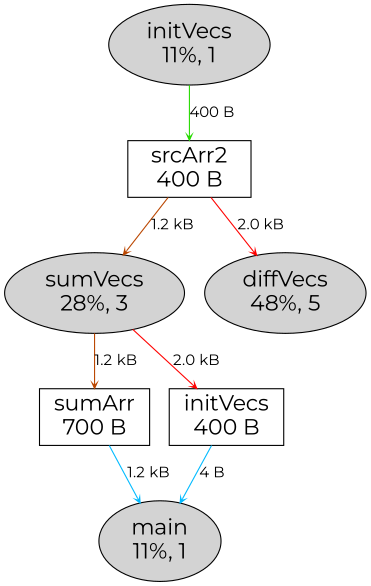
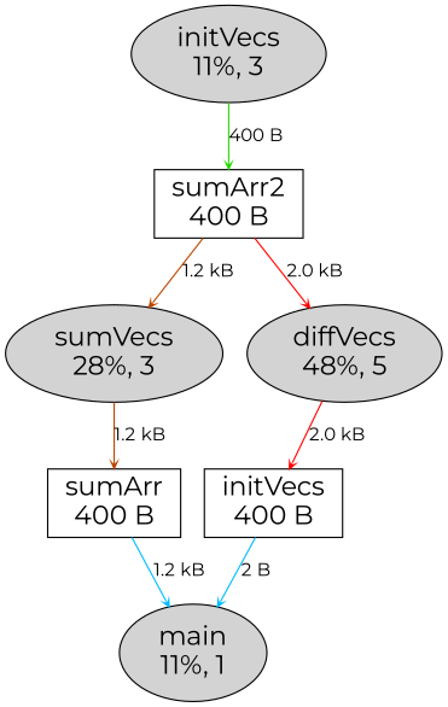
  digraph {
    fontname=Montserrat
    node [fontcolor=black fontname=Montserrat fontsize=20 style=filled]
    edge [arrowhead=vee arrowsize=0.5 color="#ba4600" fontname=Montserrat fontsize=14]
    n1 [label=" main \n11%, 1"]
-   n2 [label=" initVecs \n11%, 1"]
-   n3 [label=" srcArr2 \n400 B" shape=box style=""]
+   n2 [label=" initVecs \n11%, 3"]
+   n3 [label=" sumArr2 \n400 B" shape=box style=""]
    n4 [label=" sumVecs \n28%, 3"]
    n5 [label=" diffVecs \n48%, 5"]
-   n6 [label=" sumArr \n700 B" shape=box style=""]
+   n6 [label=" sumArr \n400 B" shape=box style=""]
    n7 [label=" initVecs \n400 B" shape=box style=""]
    n2 -> n3 [color="#26da00" label="400 B"]
    n3 -> n4 [label="1.2 kB"]
    n3 -> n5 [color="#ff0100" label="2.0 kB"]
    n4 -> n6 [label="1.2 kB"]
-   n4 -> n7 [color="#ff0100" label="2.0 kB"]
+   n5 -> n7 [color="#ff0100" label="2.0 kB"]
    n6 -> n1 [color="#00baff" label="1.2 kB"]
-   n7 -> n1 [color="#00baff" label="4 B"]
+   n7 -> n1 [color="#00baff" label="2 B"]
  }
